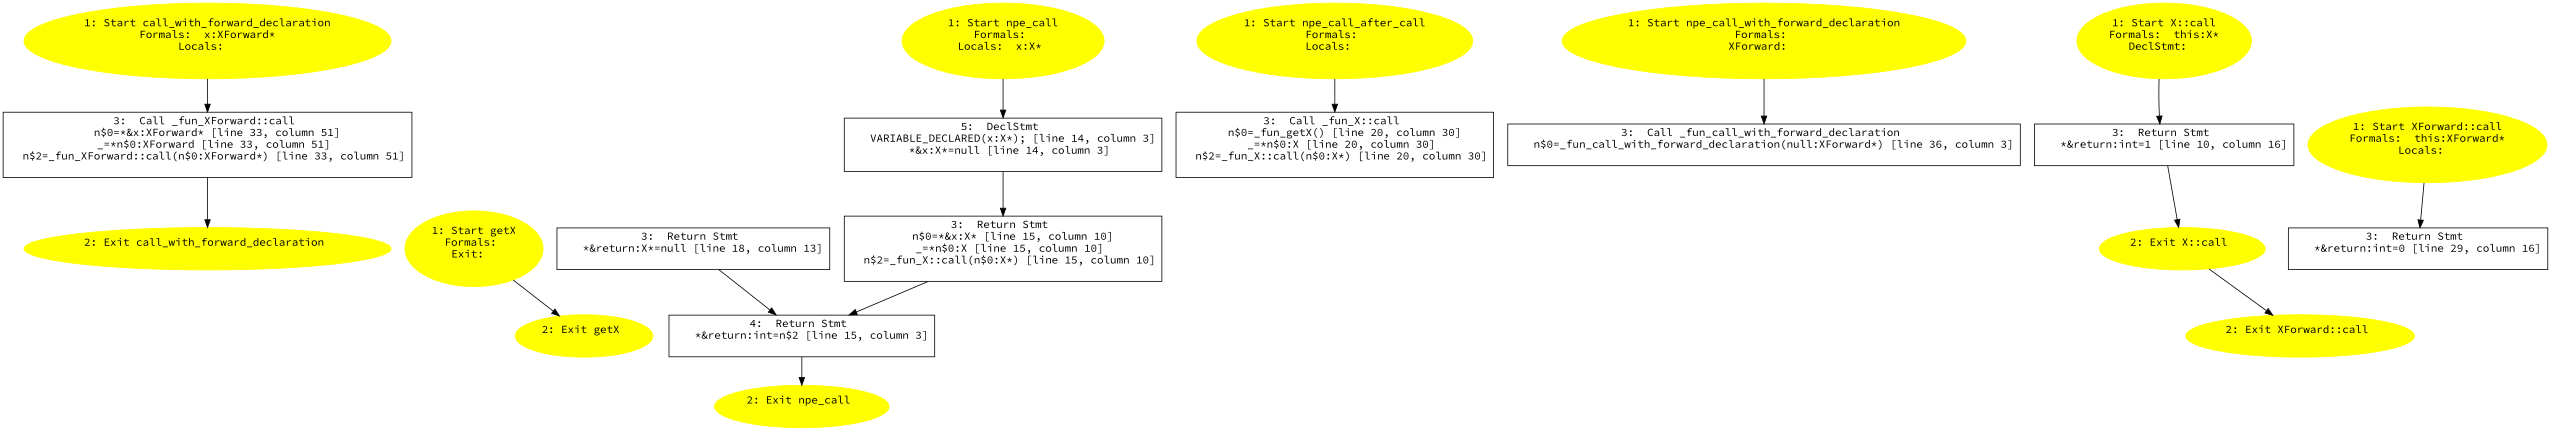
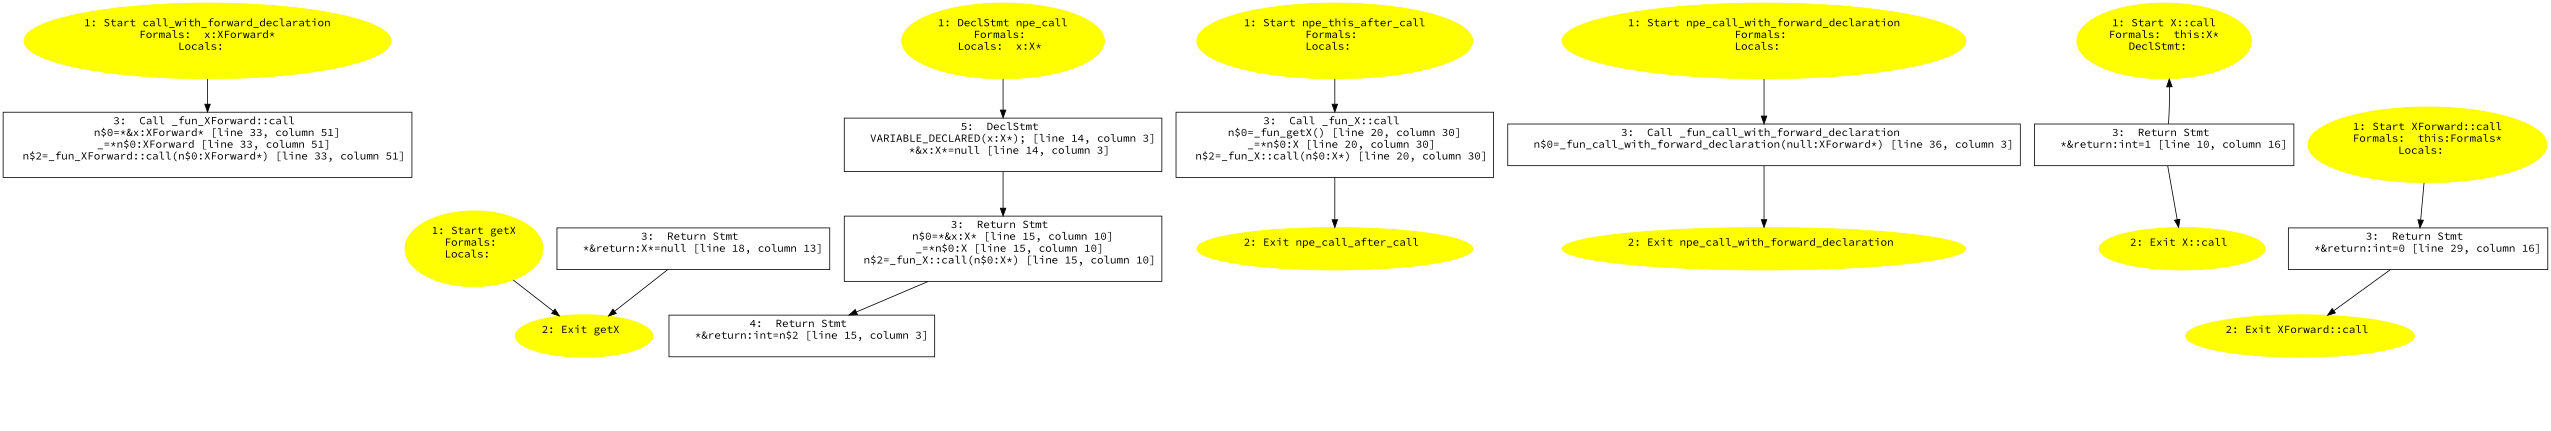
  digraph {
    fontname="Source Code Pro"
    node [color=yellow fontname="Source Code Pro" style=filled]
    edge [fontname="Source Code Pro"]
    n1 [label="1: Start call_with_forward_declaration\nFormals:  x:XForward*\nLocals:  \n  "]
    n2 [label="3:  Call _fun_XForward::call \n   n$0=*&x:XForward* [line 33, column 51]\n  _=*n$0:XForward [line 33, column 51]\n  n$2=_fun_XForward::call(n$0:XForward*) [line 33, column 51]\n " shape=box color="" style=""]
-   n3 [label="2: Exit call_with_forward_declaration \n  "]
-   n4 [label="1: Start getX\nFormals: \nExit:  \n  "]
+   n4 [label="1: Start getX\nFormals: \nLocals:  \n  "]
    n5 [label="2: Exit getX \n  "]
    n6 [label="3:  Return Stmt \n   *&return:X*=null [line 18, column 13]\n " shape=box color="" style=""]
-   n7 [label="1: Start npe_call\nFormals: \nLocals:  x:X* \n  "]
+   n7 [label="1: DeclStmt npe_call\nFormals: \nLocals:  x:X* \n  "]
    n8 [label="5:  DeclStmt \n   VARIABLE_DECLARED(x:X*); [line 14, column 3]\n  *&x:X*=null [line 14, column 3]\n " shape=box color="" style=""]
    n9 [label="3:  Return Stmt \n   n$0=*&x:X* [line 15, column 10]\n  _=*n$0:X [line 15, column 10]\n  n$2=_fun_X::call(n$0:X*) [line 15, column 10]\n " shape=box color="" style=""]
    n10 [label="4:  Return Stmt \n   *&return:int=n$2 [line 15, column 3]\n " shape=box color="" style=""]
-   n11 [label="2: Exit npe_call \n  "]
-   n12 [label="1: Start npe_call_after_call\nFormals: \nLocals:  \n  "]
+   n12 [label="1: Start npe_this_after_call\nFormals: \nLocals:  \n  "]
    n13 [label="3:  Call _fun_X::call \n   n$0=_fun_getX() [line 20, column 30]\n  _=*n$0:X [line 20, column 30]\n  n$2=_fun_X::call(n$0:X*) [line 20, column 30]\n " shape=box color="" style=""]
-   n15 [label="1: Start npe_call_with_forward_declaration\nFormals: \nXForward:  \n  "]
+   n14 [label="2: Exit npe_call_after_call \n  "]
+   n15 [label="1: Start npe_call_with_forward_declaration\nFormals: \nLocals:  \n  "]
    n16 [label="3:  Call _fun_call_with_forward_declaration \n   n$0=_fun_call_with_forward_declaration(null:XForward*) [line 36, column 3]\n " shape=box color="" style=""]
+   n17 [label="2: Exit npe_call_with_forward_declaration \n  "]
    n18 [label="1: Start X::call\nFormals:  this:X*\nDeclStmt:  \n  "]
    n19 [label="3:  Return Stmt \n   *&return:int=1 [line 10, column 16]\n " shape=box color="" style=""]
    n20 [label="2: Exit X::call \n  "]
-   n21 [label="1: Start XForward::call\nFormals:  this:XForward*\nLocals:  \n  "]
+   n21 [label="1: Start XForward::call\nFormals:  this:Formals*\nLocals:  \n  "]
    n22 [label="3:  Return Stmt \n   *&return:int=0 [line 29, column 16]\n " shape=box color="" style=""]
    n23 [label="2: Exit XForward::call \n  "]
    n1 -> n2
-   n2 -> n3
    n4 -> n5
-   n6 -> n10
+   n6 -> n5
    n7 -> n8
    n8 -> n9
    n9 -> n10
-   n10 -> n11
    n12 -> n13
+   n13 -> n14
    n15 -> n16
-   n18 -> n19
+   n16 -> n17
+   n19 -> n18
    n19 -> n20
    n21 -> n22
-   n20 -> n23
+   n22 -> n23
  }
